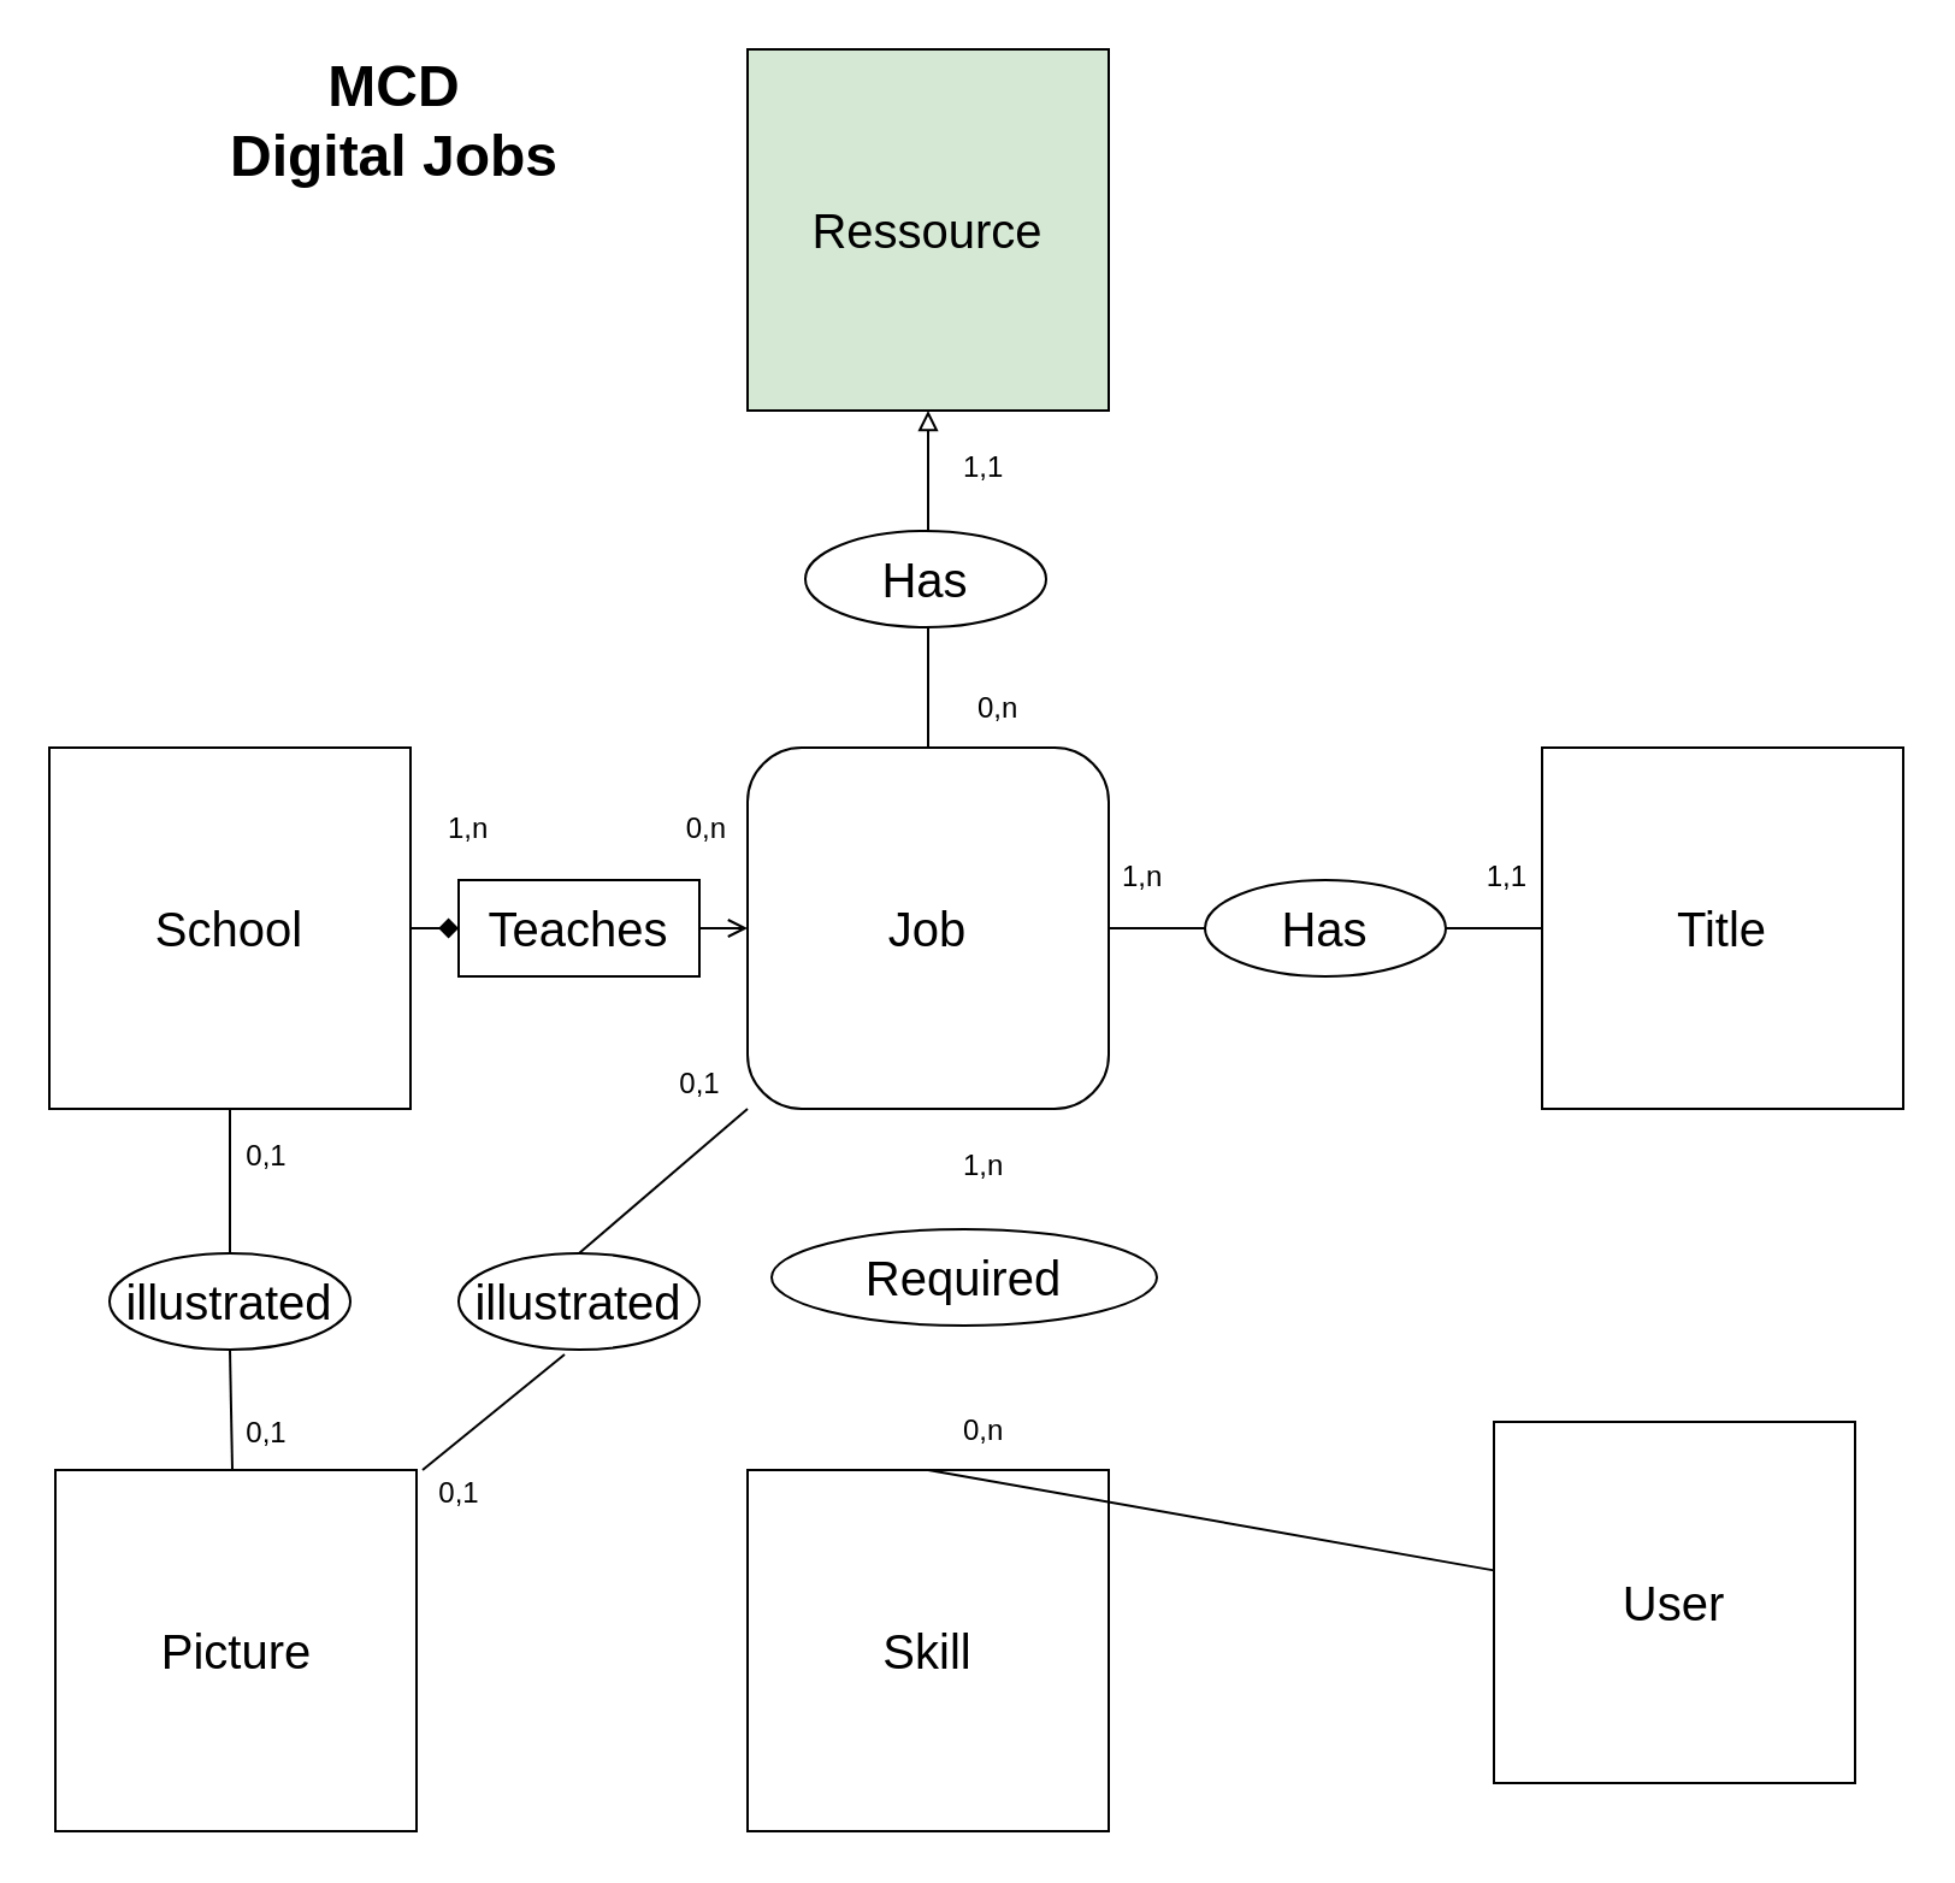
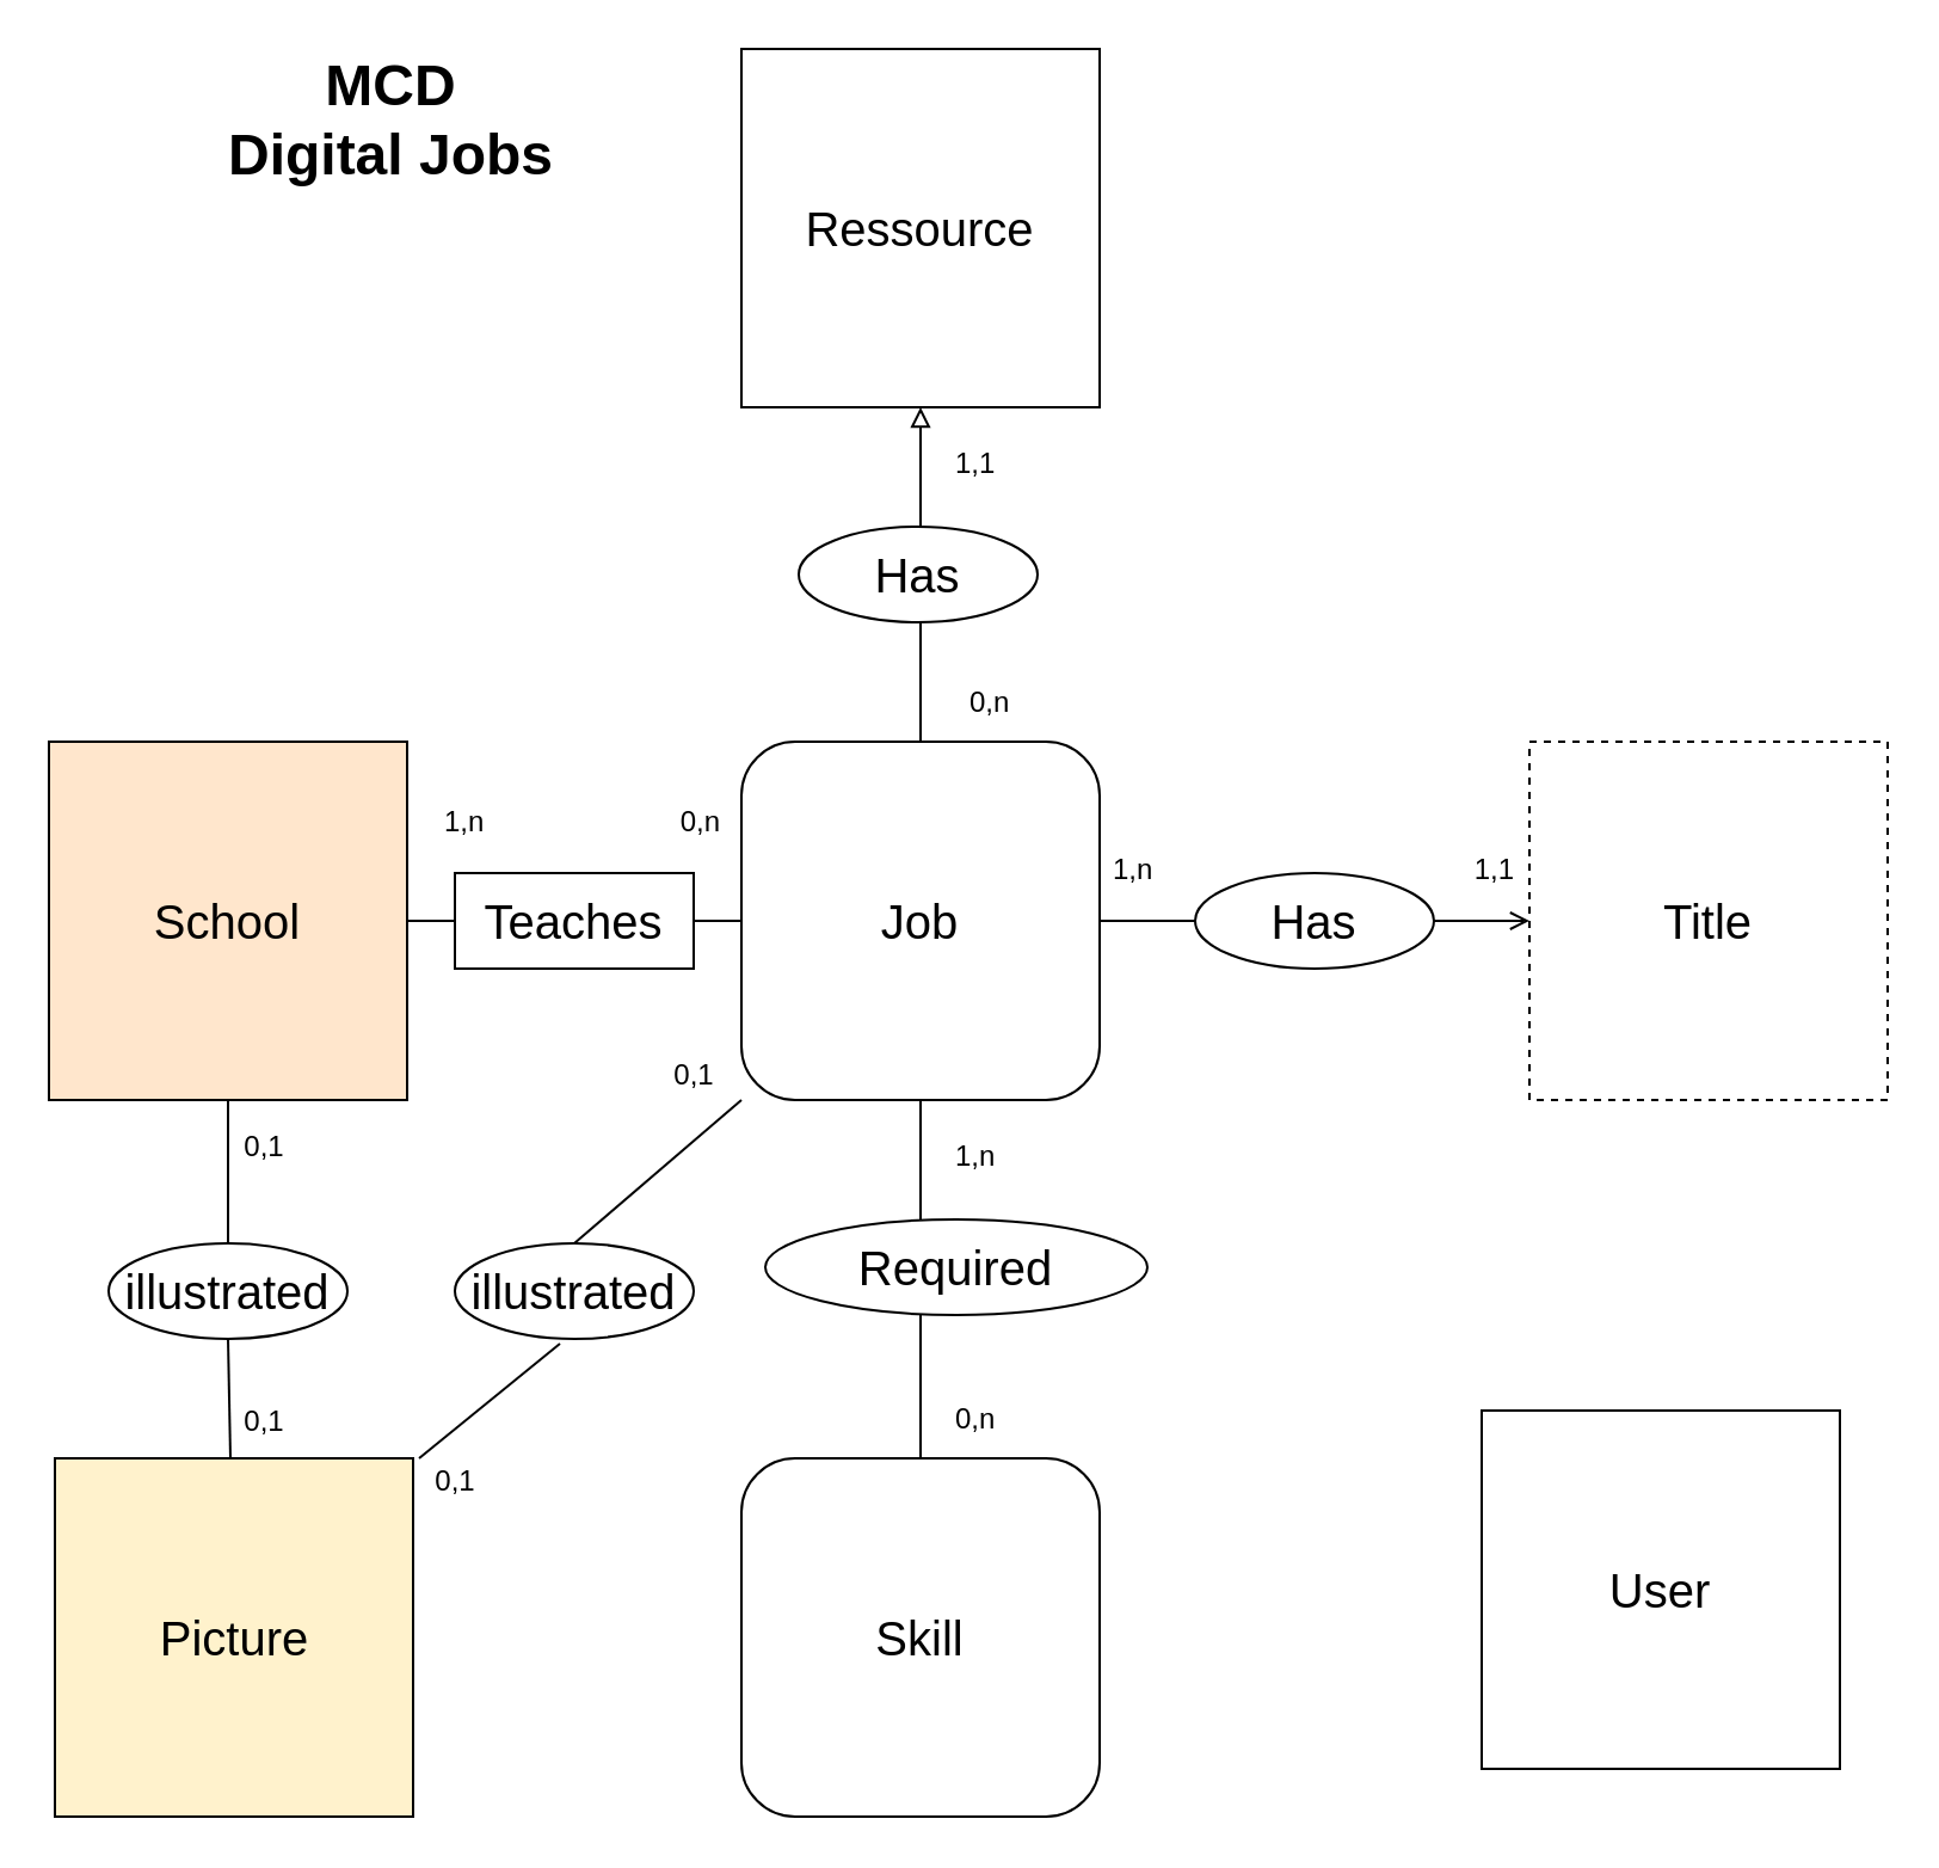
  <mxCell id="0" />
  <mxCell id="1" parent="0" />
  <mxCell id="2" value="" style="edgeStyle=orthogonalEdgeStyle;rounded=0;orthogonalLoop=1;jettySize=auto;html=1;fontSize=20;fontColor=#000000;endArrow=block;endFill=0;" parent="1" source="3" target="23" edge="1"><mxGeometry relative="1" as="geometry" /></mxCell>
  <mxCell id="3" value="&lt;font style=&quot;font-size: 20px&quot;&gt;Job&lt;br&gt;&lt;/font&gt;" style="whiteSpace=wrap;html=1;aspect=fixed;rounded=1;" parent="1" vertex="1"><mxGeometry x="310" y="310" width="150" height="150" as="geometry" /></mxCell>
- <mxCell id="4" value="&lt;font style=&quot;font-size: 20px&quot;&gt;Title&lt;/font&gt;" style="whiteSpace=wrap;html=1;aspect=fixed;" parent="1" vertex="1"><mxGeometry x="640" y="310" width="150" height="150" as="geometry" /></mxCell>
- <mxCell id="5" value="&lt;font style=&quot;font-size: 20px&quot;&gt;Skill&lt;/font&gt;" style="whiteSpace=wrap;html=1;aspect=fixed;" parent="1" vertex="1"><mxGeometry x="310" y="610" width="150" height="150" as="geometry" /></mxCell>
- <mxCell id="6" value="" style="endArrow=none;html=1;rounded=0;entryX=0;entryY=0.5;entryDx=0;entryDy=0;exitX=1;exitY=0.5;exitDx=0;exitDy=0;" parent="1" source="3" target="4" edge="1"><mxGeometry width="50" height="50" relative="1" as="geometry"><mxPoint x="470" y="377" as="sourcePoint" /><mxPoint x="440" y="490" as="targetPoint" /></mxGeometry></mxCell>
- <mxCell id="7" value="" style="endArrow=none;html=1;rounded=0;exitX=0.5;exitY=0;exitDx=0;exitDy=0;" parent="1" source="5" target="12" edge="1"><mxGeometry width="50" height="50" relative="1" as="geometry"><mxPoint x="390" y="540" as="sourcePoint" /><mxPoint x="440" y="490" as="targetPoint" /></mxGeometry></mxCell>
+ <mxCell id="4" value="&lt;font style=&quot;font-size: 20px&quot;&gt;Title&lt;/font&gt;" style="whiteSpace=wrap;html=1;aspect=fixed;dashed=1;" parent="1" vertex="1"><mxGeometry x="640" y="310" width="150" height="150" as="geometry" /></mxCell>
+ <mxCell id="5" value="&lt;font style=&quot;font-size: 20px&quot;&gt;Skill&lt;/font&gt;" style="whiteSpace=wrap;html=1;aspect=fixed;rounded=1;" parent="1" vertex="1"><mxGeometry x="310" y="610" width="150" height="150" as="geometry" /></mxCell>
+ <mxCell id="6" value="" style="endArrow=open;html=1;rounded=0;entryX=0;entryY=0.5;entryDx=0;entryDy=0;exitX=1;exitY=0.5;exitDx=0;exitDy=0;" parent="1" source="3" target="4" edge="1"><mxGeometry width="50" height="50" relative="1" as="geometry"><mxPoint x="470" y="377" as="sourcePoint" /><mxPoint x="440" y="490" as="targetPoint" /></mxGeometry></mxCell>
+ <mxCell id="7" value="" style="endArrow=none;html=1;rounded=0;entryX=0.5;entryY=1;entryDx=0;entryDy=0;exitX=0.5;exitY=0;exitDx=0;exitDy=0;" parent="1" source="5" target="3" edge="1"><mxGeometry width="50" height="50" relative="1" as="geometry"><mxPoint x="390" y="540" as="sourcePoint" /><mxPoint x="440" y="490" as="targetPoint" /></mxGeometry></mxCell>
  <mxCell id="8" value="MCD&lt;br&gt;Digital Jobs" style="text;strokeColor=none;fillColor=none;html=1;fontSize=24;fontStyle=1;verticalAlign=middle;align=center;flipH=1;" parent="1" vertex="1"><mxGeometry x="85" y="20" width="155" height="60" as="geometry" /></mxCell>
  <mxCell id="9" value="1,n" style="text;strokeColor=none;fillColor=none;spacingLeft=4;spacingRight=4;overflow=hidden;rotatable=0;points=[[0,0.5],[1,0.5]];portConstraint=eastwest;fontSize=12;" parent="1" vertex="1"><mxGeometry x="460" y="350" width="40" height="30" as="geometry" /></mxCell>
  <mxCell id="10" value="1,n" style="text;strokeColor=none;fillColor=none;spacingLeft=4;spacingRight=4;overflow=hidden;rotatable=0;points=[[0,0.5],[1,0.5]];portConstraint=eastwest;fontSize=12;" parent="1" vertex="1"><mxGeometry x="394" y="470" width="40" height="30" as="geometry" /></mxCell>
  <mxCell id="11" value="0,n" style="text;strokeColor=none;fillColor=none;spacingLeft=4;spacingRight=4;overflow=hidden;rotatable=0;points=[[0,0.5],[1,0.5]];portConstraint=eastwest;fontSize=12;" parent="1" vertex="1"><mxGeometry x="394" y="580" width="40" height="30" as="geometry" /></mxCell>
  <mxCell id="12" value="&lt;font style=&quot;font-size: 20px&quot;&gt;User&lt;/font&gt;" style="whiteSpace=wrap;html=1;aspect=fixed;" parent="1" vertex="1"><mxGeometry x="620" y="590" width="150" height="150" as="geometry" /></mxCell>
  <mxCell id="13" value="&lt;span style=&quot;text-align: left ; background-color: rgb(255 , 255 , 255)&quot;&gt;&lt;font style=&quot;font-size: 20px&quot;&gt;Has&lt;/font&gt;&lt;/span&gt;" style="ellipse;whiteSpace=wrap;html=1;align=center;fontSize=20;" parent="1" vertex="1"><mxGeometry x="500" y="365" width="100" height="40" as="geometry" /></mxCell>
  <mxCell id="14" value="Required" style="ellipse;whiteSpace=wrap;html=1;align=center;fontSize=20;" parent="1" vertex="1"><mxGeometry x="320" y="510" width="160" height="40" as="geometry" /></mxCell>
  <mxCell id="15" value="1,1" style="text;strokeColor=none;fillColor=none;spacingLeft=4;spacingRight=4;overflow=hidden;rotatable=0;points=[[0,0.5],[1,0.5]];portConstraint=eastwest;fontSize=12;fontColor=#000000;align=right;" parent="1" vertex="1"><mxGeometry x="600" y="350" width="40" height="30" as="geometry" /></mxCell>
- <mxCell id="16" value="&lt;font style=&quot;font-size: 20px&quot;&gt;School&lt;/font&gt;" style="whiteSpace=wrap;html=1;aspect=fixed;" parent="1" vertex="1"><mxGeometry x="20" y="310" width="150" height="150" as="geometry" /></mxCell>
+ <mxCell id="16" value="&lt;font style=&quot;font-size: 20px&quot;&gt;School&lt;/font&gt;" style="whiteSpace=wrap;html=1;aspect=fixed;fillColor=#ffe6cc;" parent="1" vertex="1"><mxGeometry x="20" y="310" width="150" height="150" as="geometry" /></mxCell>
  <mxCell id="17" value="" style="line;strokeWidth=1;rotatable=0;dashed=0;labelPosition=right;align=left;verticalAlign=middle;spacingTop=0;spacingLeft=6;points=[];portConstraint=eastwest;fontSize=20;fontColor=#000000;" parent="1" vertex="1"><mxGeometry x="160" y="540" width="150" as="geometry" /></mxCell>
- <mxCell id="18" value="" style="endArrow=open;html=1;rounded=0;fontSize=20;fontColor=#000000;entryX=0;entryY=0.5;entryDx=0;entryDy=0;exitX=1;exitY=0.5;exitDx=0;exitDy=0;startArrow=none;" parent="1" source="19" target="3" edge="1"><mxGeometry width="50" height="50" relative="1" as="geometry"><mxPoint x="390" y="590" as="sourcePoint" /><mxPoint x="440" y="540" as="targetPoint" /></mxGeometry></mxCell>
+ <mxCell id="18" value="" style="endArrow=none;html=1;rounded=0;fontSize=20;fontColor=#000000;entryX=0;entryY=0.5;entryDx=0;entryDy=0;exitX=1;exitY=0.5;exitDx=0;exitDy=0;startArrow=none;" parent="1" source="19" target="3" edge="1"><mxGeometry width="50" height="50" relative="1" as="geometry"><mxPoint x="390" y="590" as="sourcePoint" /><mxPoint x="440" y="540" as="targetPoint" /></mxGeometry></mxCell>
  <mxCell id="19" value="Teaches" style="whiteSpace=wrap;html=1;align=center;fontSize=20;fontColor=#000000;rounded=0;" parent="1" vertex="1"><mxGeometry x="190" y="365" width="100" height="40" as="geometry" /></mxCell>
- <mxCell id="20" value="" style="endArrow=diamond;html=1;rounded=0;fontSize=20;fontColor=#000000;entryX=0;entryY=0.5;entryDx=0;entryDy=0;exitX=1;exitY=0.5;exitDx=0;exitDy=0;" parent="1" source="16" target="19" edge="1"><mxGeometry width="50" height="50" relative="1" as="geometry"><mxPoint x="170" y="385" as="sourcePoint" /><mxPoint x="310" y="385" as="targetPoint" /></mxGeometry></mxCell>
+ <mxCell id="20" value="" style="endArrow=none;html=1;rounded=0;fontSize=20;fontColor=#000000;entryX=0;entryY=0.5;entryDx=0;entryDy=0;exitX=1;exitY=0.5;exitDx=0;exitDy=0;" parent="1" source="16" target="19" edge="1"><mxGeometry width="50" height="50" relative="1" as="geometry"><mxPoint x="170" y="385" as="sourcePoint" /><mxPoint x="310" y="385" as="targetPoint" /></mxGeometry></mxCell>
  <mxCell id="21" value="1,n" style="text;strokeColor=none;fillColor=none;spacingLeft=4;spacingRight=4;overflow=hidden;rotatable=0;points=[[0,0.5],[1,0.5]];portConstraint=eastwest;fontSize=12;fontColor=#000000;" parent="1" vertex="1"><mxGeometry x="180" y="330" width="30" height="30" as="geometry" /></mxCell>
  <mxCell id="22" value="0,n" style="text;strokeColor=none;fillColor=none;spacingLeft=4;spacingRight=4;overflow=hidden;rotatable=0;points=[[0,0.5],[1,0.5]];portConstraint=eastwest;fontSize=12;fontColor=#000000;align=right;" parent="1" vertex="1"><mxGeometry x="267.5" y="330" width="40" height="30" as="geometry" /></mxCell>
- <mxCell id="23" value="&lt;font style=&quot;font-size: 20px&quot;&gt;Ressource&lt;br&gt;&lt;/font&gt;" style="whiteSpace=wrap;html=1;aspect=fixed;fillColor=#d5e8d4;" parent="1" vertex="1"><mxGeometry x="310" y="20" width="150" height="150" as="geometry" /></mxCell>
+ <mxCell id="23" value="&lt;font style=&quot;font-size: 20px&quot;&gt;Ressource&lt;br&gt;&lt;/font&gt;" style="whiteSpace=wrap;html=1;aspect=fixed;" parent="1" vertex="1"><mxGeometry x="310" y="20" width="150" height="150" as="geometry" /></mxCell>
  <mxCell id="24" value="Has" style="ellipse;whiteSpace=wrap;html=1;align=center;fontSize=20;fontColor=#000000;" parent="1" vertex="1"><mxGeometry x="334" y="220" width="100" height="40" as="geometry" /></mxCell>
  <mxCell id="25" value="1,1" style="text;strokeColor=none;fillColor=none;spacingLeft=4;spacingRight=4;overflow=hidden;rotatable=0;points=[[0,0.5],[1,0.5]];portConstraint=eastwest;fontSize=12;fontColor=#000000;" parent="1" vertex="1"><mxGeometry x="394" y="180" width="40" height="30" as="geometry" /></mxCell>
  <mxCell id="26" value="0,n" style="text;strokeColor=none;fillColor=none;spacingLeft=4;spacingRight=4;overflow=hidden;rotatable=0;points=[[0,0.5],[1,0.5]];portConstraint=eastwest;fontSize=12;fontColor=#000000;" parent="1" vertex="1"><mxGeometry x="400" y="280" width="40" height="30" as="geometry" /></mxCell>
- <mxCell id="27" value="&lt;font style=&quot;font-size: 20px&quot;&gt;Picture&lt;/font&gt;" style="whiteSpace=wrap;html=1;aspect=fixed;" parent="1" vertex="1"><mxGeometry x="22.5" y="610" width="150" height="150" as="geometry" /></mxCell>
+ <mxCell id="27" value="&lt;font style=&quot;font-size: 20px&quot;&gt;Picture&lt;/font&gt;" style="whiteSpace=wrap;html=1;aspect=fixed;fillColor=#fff2cc;" parent="1" vertex="1"><mxGeometry x="22.5" y="610" width="150" height="150" as="geometry" /></mxCell>
  <mxCell id="28" value="illustrated" style="ellipse;whiteSpace=wrap;html=1;align=center;fontSize=20;fontColor=#000000;" parent="1" vertex="1"><mxGeometry x="45" y="520" width="100" height="40" as="geometry" /></mxCell>
  <mxCell id="29" value="illustrated" style="ellipse;whiteSpace=wrap;html=1;align=center;fontSize=20;fontColor=#000000;" parent="1" vertex="1"><mxGeometry x="190" y="520" width="100" height="40" as="geometry" /></mxCell>
  <mxCell id="30" value="" style="endArrow=none;html=1;rounded=0;entryX=0;entryY=1;entryDx=0;entryDy=0;exitX=0.5;exitY=0;exitDx=0;exitDy=0;" parent="1" source="29" target="3" edge="1"><mxGeometry width="50" height="50" relative="1" as="geometry"><mxPoint x="370" y="550" as="sourcePoint" /><mxPoint x="420" y="500" as="targetPoint" /></mxGeometry></mxCell>
  <mxCell id="31" value="" style="endArrow=none;html=1;rounded=0;entryX=0.5;entryY=1;entryDx=0;entryDy=0;exitX=0.5;exitY=0;exitDx=0;exitDy=0;" parent="1" source="28" target="16" edge="1"><mxGeometry width="50" height="50" relative="1" as="geometry"><mxPoint x="90" y="520" as="sourcePoint" /><mxPoint x="140" y="470" as="targetPoint" /></mxGeometry></mxCell>
  <mxCell id="32" value="" style="endArrow=none;html=1;rounded=0;entryX=0.44;entryY=1.05;entryDx=0;entryDy=0;entryPerimeter=0;" parent="1" target="29" edge="1"><mxGeometry width="50" height="50" relative="1" as="geometry"><mxPoint x="175" y="610" as="sourcePoint" /><mxPoint x="225" y="560" as="targetPoint" /></mxGeometry></mxCell>
  <mxCell id="33" value="" style="endArrow=none;html=1;rounded=0;entryX=0.5;entryY=1;entryDx=0;entryDy=0;" parent="1" source="27" target="28" edge="1"><mxGeometry width="50" height="50" relative="1" as="geometry"><mxPoint x="370" y="550" as="sourcePoint" /><mxPoint x="420" y="500" as="targetPoint" /></mxGeometry></mxCell>
  <mxCell id="34" value="0,1" style="text;html=1;align=center;verticalAlign=middle;resizable=0;points=[];autosize=1;strokeColor=none;fillColor=none;" parent="1" vertex="1"><mxGeometry x="90" y="465" width="40" height="30" as="geometry" /></mxCell>
  <mxCell id="35" value="0,1" style="text;html=1;align=center;verticalAlign=middle;resizable=0;points=[];autosize=1;strokeColor=none;fillColor=none;" parent="1" vertex="1"><mxGeometry x="90" y="580" width="40" height="30" as="geometry" /></mxCell>
  <mxCell id="36" value="0,1" style="text;html=1;align=center;verticalAlign=middle;resizable=0;points=[];autosize=1;strokeColor=none;fillColor=none;" parent="1" vertex="1"><mxGeometry x="170" y="605" width="40" height="30" as="geometry" /></mxCell>
  <mxCell id="37" value="0,1" style="text;html=1;align=center;verticalAlign=middle;resizable=0;points=[];autosize=1;strokeColor=none;fillColor=none;" parent="1" vertex="1"><mxGeometry x="270" y="435" width="40" height="30" as="geometry" /></mxCell>
